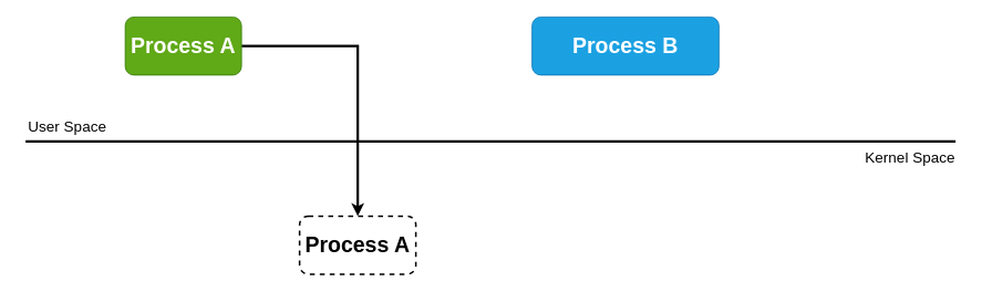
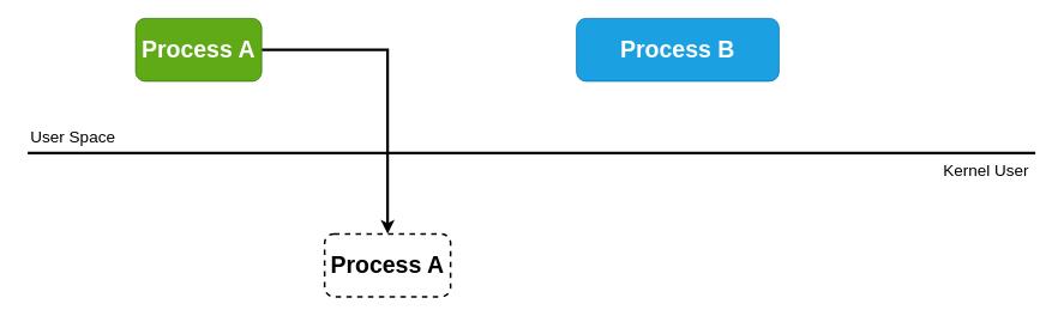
  <mxCell id="0" />
  <mxCell id="1" parent="0" />
  <mxCell id="2" style="edgeStyle=orthogonalEdgeStyle;rounded=0;orthogonalLoop=1;jettySize=auto;html=1;entryX=0.5;entryY=0;entryDx=0;entryDy=0;fontSize=18;strokeWidth=3;" edge="1" parent="1" source="3" target="8"><mxGeometry relative="1" as="geometry" /></mxCell>
  <mxCell id="3" value="&lt;b&gt;&lt;font style=&quot;font-size: 26px;&quot;&gt;Process A&lt;/font&gt;&lt;/b&gt;" style="rounded=1;whiteSpace=wrap;html=1;fillColor=#60a917;fontColor=#ffffff;strokeColor=#2D7600;" vertex="1" parent="1"><mxGeometry x="150" y="20" width="140" height="70" as="geometry" /></mxCell>
  <mxCell id="4" value="&lt;b&gt;&lt;font style=&quot;font-size: 26px;&quot;&gt;Process B&lt;/font&gt;&lt;/b&gt;" style="rounded=1;whiteSpace=wrap;html=1;fillColor=#1ba1e2;fontColor=#ffffff;strokeColor=#006EAF;" vertex="1" parent="1"><mxGeometry x="640" y="20" width="225" height="70" as="geometry" /></mxCell>
  <mxCell id="5" value="" style="endArrow=none;html=1;rounded=0;fontSize=26;strokeWidth=3;" edge="1" parent="1"><mxGeometry width="50" height="50" relative="1" as="geometry"><mxPoint x="30" y="170" as="sourcePoint" /><mxPoint x="1150" y="170" as="targetPoint" /></mxGeometry></mxCell>
  <mxCell id="6" value="&lt;span style=&quot;font-size: 18px;&quot;&gt;User Space&lt;/span&gt;" style="text;html=1;align=center;verticalAlign=middle;resizable=0;points=[];autosize=1;strokeColor=none;fillColor=none;fontSize=26;" vertex="1" parent="1"><mxGeometry x="20" y="130" width="120" height="40" as="geometry" /></mxCell>
- <mxCell id="7" value="Kernel Space" style="text;html=1;align=center;verticalAlign=middle;resizable=0;points=[];autosize=1;strokeColor=none;fillColor=none;fontSize=18;" vertex="1" parent="1"><mxGeometry x="1030" y="170" width="130" height="40" as="geometry" /></mxCell>
+ <mxCell id="7" value="Kernel User" style="text;html=1;align=center;verticalAlign=middle;resizable=0;points=[];autosize=1;strokeColor=none;fillColor=none;fontSize=18;" vertex="1" parent="1"><mxGeometry x="1030" y="170" width="130" height="40" as="geometry" /></mxCell>
  <mxCell id="8" value="&lt;b&gt;&lt;font style=&quot;font-size: 26px;&quot;&gt;Process A&lt;/font&gt;&lt;/b&gt;" style="rounded=1;whiteSpace=wrap;html=1;dashed=1;strokeWidth=2;" vertex="1" parent="1"><mxGeometry x="360" y="260" width="140" height="70" as="geometry" /></mxCell>
